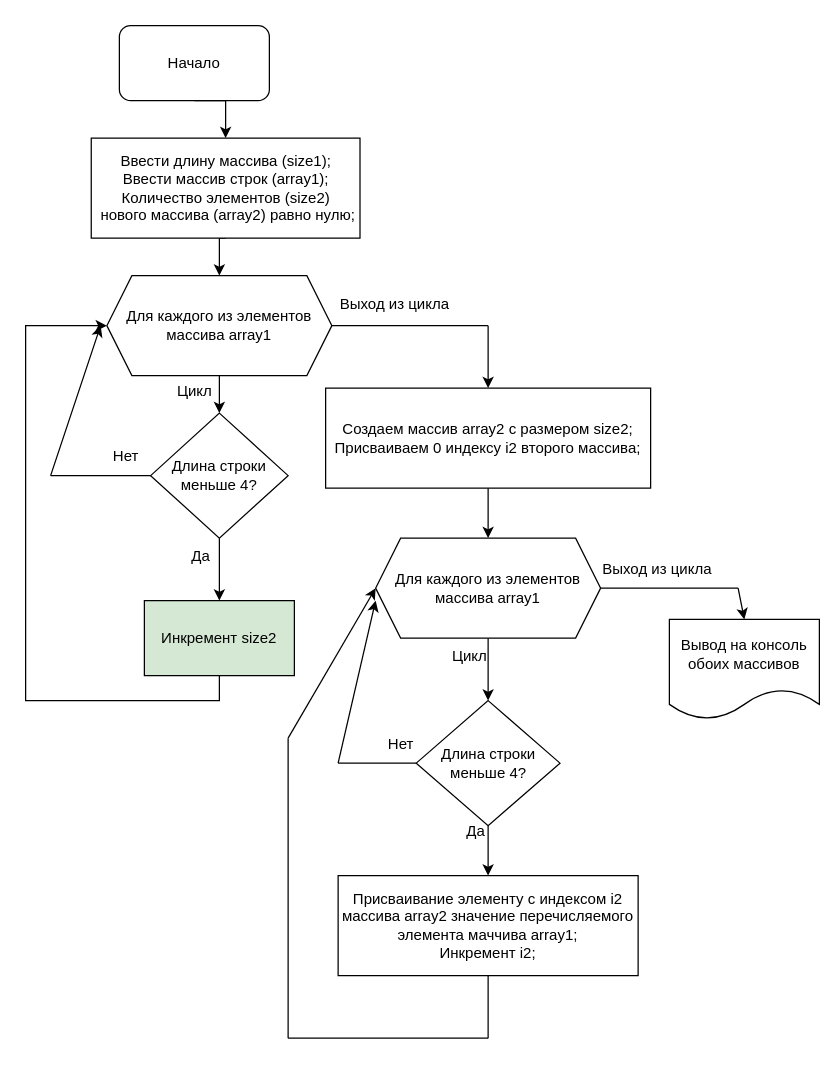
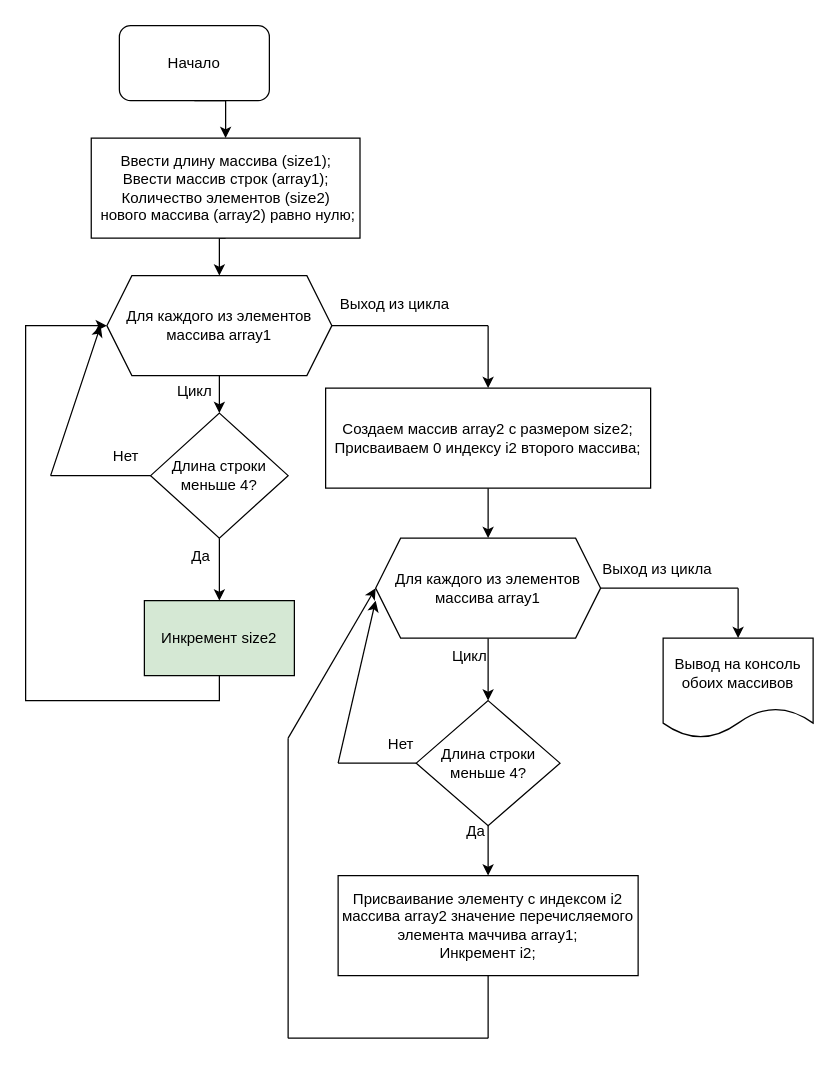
  <mxCell id="0" />
  <mxCell id="1" parent="0" />
  <mxCell id="2" style="edgeStyle=orthogonalEdgeStyle;rounded=0;orthogonalLoop=1;jettySize=auto;html=1;exitX=0.5;exitY=1;exitDx=0;exitDy=0;entryX=0.5;entryY=0;entryDx=0;entryDy=0;" edge="1" parent="1" source="3" target="5"><mxGeometry relative="1" as="geometry" /></mxCell>
  <mxCell id="3" value="Начало" style="rounded=1;whiteSpace=wrap;html=1;" vertex="1" parent="1"><mxGeometry x="95" y="20" width="120" height="60" as="geometry" /></mxCell>
  <mxCell id="4" style="edgeStyle=orthogonalEdgeStyle;rounded=0;orthogonalLoop=1;jettySize=auto;html=1;exitX=0.5;exitY=1;exitDx=0;exitDy=0;entryX=0.5;entryY=0;entryDx=0;entryDy=0;" edge="1" parent="1" source="5" target="7"><mxGeometry relative="1" as="geometry" /></mxCell>
  <mxCell id="5" value="Ввести длину массива (size1);&lt;br&gt;Ввести массив строк (array1);&lt;br&gt;Количество элементов (size2)&lt;br&gt;&amp;nbsp;нового массива (array2) равно нулю;" style="rounded=0;whiteSpace=wrap;html=1;" vertex="1" parent="1"><mxGeometry x="72.5" y="110" width="215" height="80" as="geometry" /></mxCell>
  <mxCell id="6" style="edgeStyle=orthogonalEdgeStyle;rounded=0;orthogonalLoop=1;jettySize=auto;html=1;exitX=0.5;exitY=1;exitDx=0;exitDy=0;entryX=0.5;entryY=0;entryDx=0;entryDy=0;" edge="1" parent="1" source="7" target="9"><mxGeometry relative="1" as="geometry" /></mxCell>
  <mxCell id="7" value="Для каждого из элементов массива array1" style="shape=hexagon;perimeter=hexagonPerimeter2;whiteSpace=wrap;html=1;fixedSize=1;" vertex="1" parent="1"><mxGeometry x="85" y="220" width="180" height="80" as="geometry" /></mxCell>
  <mxCell id="8" style="edgeStyle=orthogonalEdgeStyle;rounded=0;orthogonalLoop=1;jettySize=auto;html=1;exitX=0.5;exitY=1;exitDx=0;exitDy=0;entryX=0.5;entryY=0;entryDx=0;entryDy=0;" edge="1" parent="1" source="9" target="11"><mxGeometry relative="1" as="geometry" /></mxCell>
  <mxCell id="9" value="Длина строки меньше 4?" style="rhombus;whiteSpace=wrap;html=1;" vertex="1" parent="1"><mxGeometry x="120" y="330" width="110" height="100" as="geometry" /></mxCell>
  <mxCell id="10" style="edgeStyle=orthogonalEdgeStyle;rounded=0;orthogonalLoop=1;jettySize=auto;html=1;exitX=0.5;exitY=1;exitDx=0;exitDy=0;entryX=0;entryY=0.5;entryDx=0;entryDy=0;" edge="1" parent="1" source="11" target="7"><mxGeometry relative="1" as="geometry"><Array as="points"><mxPoint x="175" y="560" /><mxPoint x="20" y="560" /><mxPoint x="20" y="260" /></Array></mxGeometry></mxCell>
  <mxCell id="11" value="Инкремент size2" style="rounded=0;whiteSpace=wrap;html=1;fillColor=#d5e8d4;" vertex="1" parent="1"><mxGeometry x="115" y="480" width="120" height="60" as="geometry" /></mxCell>
  <mxCell id="12" value="" style="endArrow=none;html=1;rounded=0;entryX=0;entryY=0.5;entryDx=0;entryDy=0;" edge="1" parent="1" target="9"><mxGeometry width="50" height="50" relative="1" as="geometry"><mxPoint x="40" y="380" as="sourcePoint" /><mxPoint x="100" y="380" as="targetPoint" /></mxGeometry></mxCell>
  <mxCell id="13" value="" style="endArrow=classic;html=1;rounded=0;" edge="1" parent="1"><mxGeometry width="50" height="50" relative="1" as="geometry"><mxPoint x="40" y="380" as="sourcePoint" /><mxPoint x="80" y="260" as="targetPoint" /></mxGeometry></mxCell>
  <mxCell id="14" style="edgeStyle=none;rounded=0;orthogonalLoop=1;jettySize=auto;html=1;exitX=0.5;exitY=1;exitDx=0;exitDy=0;entryX=0.5;entryY=0;entryDx=0;entryDy=0;" edge="1" parent="1" source="15" target="21"><mxGeometry relative="1" as="geometry" /></mxCell>
  <mxCell id="15" value="Для каждого из элементов массива array1" style="shape=hexagon;perimeter=hexagonPerimeter2;whiteSpace=wrap;html=1;fixedSize=1;" vertex="1" parent="1"><mxGeometry x="300" y="430" width="180" height="80" as="geometry" /></mxCell>
  <mxCell id="16" style="edgeStyle=none;rounded=0;orthogonalLoop=1;jettySize=auto;html=1;exitX=0.5;exitY=1;exitDx=0;exitDy=0;entryX=0.5;entryY=0;entryDx=0;entryDy=0;" edge="1" parent="1" source="17" target="15"><mxGeometry relative="1" as="geometry" /></mxCell>
  <mxCell id="17" value="Создаем массив array2 с размером size2;&lt;br&gt;Присваиваем 0 индексу i2 второго массива;" style="rounded=0;whiteSpace=wrap;html=1;" vertex="1" parent="1"><mxGeometry x="260" y="310" width="260" height="80" as="geometry" /></mxCell>
  <mxCell id="18" value="" style="endArrow=none;html=1;rounded=0;" edge="1" parent="1"><mxGeometry width="50" height="50" relative="1" as="geometry"><mxPoint x="265" y="260" as="sourcePoint" /><mxPoint x="390" y="260" as="targetPoint" /></mxGeometry></mxCell>
  <mxCell id="19" value="" style="endArrow=classic;html=1;rounded=0;entryX=0.5;entryY=0;entryDx=0;entryDy=0;" edge="1" parent="1" target="17"><mxGeometry width="50" height="50" relative="1" as="geometry"><mxPoint x="390" y="260" as="sourcePoint" /><mxPoint x="440" y="210" as="targetPoint" /></mxGeometry></mxCell>
  <mxCell id="20" style="edgeStyle=none;rounded=0;orthogonalLoop=1;jettySize=auto;html=1;exitX=0.5;exitY=1;exitDx=0;exitDy=0;entryX=0.5;entryY=0;entryDx=0;entryDy=0;" edge="1" parent="1" source="21" target="27"><mxGeometry relative="1" as="geometry" /></mxCell>
  <mxCell id="21" value="Длина строки меньше 4?" style="rhombus;whiteSpace=wrap;html=1;" vertex="1" parent="1"><mxGeometry x="332.5" y="560" width="115" height="100" as="geometry" /></mxCell>
  <mxCell id="22" value="Да" style="text;html=1;align=center;verticalAlign=middle;resizable=0;points=[];autosize=1;strokeColor=none;fillColor=none;" vertex="1" parent="1"><mxGeometry x="140" y="430" width="40" height="30" as="geometry" /></mxCell>
  <mxCell id="23" value="Нет" style="text;html=1;align=center;verticalAlign=middle;resizable=0;points=[];autosize=1;strokeColor=none;fillColor=none;" vertex="1" parent="1"><mxGeometry x="80" y="350" width="40" height="30" as="geometry" /></mxCell>
  <mxCell id="24" value="Цикл" style="text;html=1;align=center;verticalAlign=middle;resizable=0;points=[];autosize=1;strokeColor=none;fillColor=none;" vertex="1" parent="1"><mxGeometry x="130" y="298" width="50" height="30" as="geometry" /></mxCell>
  <mxCell id="25" value="Выход из цикла" style="text;html=1;align=center;verticalAlign=middle;resizable=0;points=[];autosize=1;strokeColor=none;fillColor=none;" vertex="1" parent="1"><mxGeometry x="260" y="228" width="110" height="30" as="geometry" /></mxCell>
  <mxCell id="26" value="Цикл" style="text;html=1;align=center;verticalAlign=middle;resizable=0;points=[];autosize=1;strokeColor=none;fillColor=none;" vertex="1" parent="1"><mxGeometry x="350" y="510" width="50" height="30" as="geometry" /></mxCell>
  <mxCell id="27" value="Присваивание элементу с индексом i2 массива array2 значение перечисляемого элемента маччива array1;&lt;br&gt;Инкремент i2;" style="rounded=0;whiteSpace=wrap;html=1;" vertex="1" parent="1"><mxGeometry x="270" y="700" width="240" height="80" as="geometry" /></mxCell>
  <mxCell id="28" value="Да" style="text;html=1;align=center;verticalAlign=middle;resizable=0;points=[];autosize=1;strokeColor=none;fillColor=none;" vertex="1" parent="1"><mxGeometry x="360" y="650" width="40" height="30" as="geometry" /></mxCell>
  <mxCell id="29" value="" style="endArrow=none;html=1;rounded=0;" edge="1" parent="1"><mxGeometry width="50" height="50" relative="1" as="geometry"><mxPoint x="390" y="830" as="sourcePoint" /><mxPoint x="390" y="780" as="targetPoint" /></mxGeometry></mxCell>
  <mxCell id="30" value="" style="endArrow=none;html=1;rounded=0;" edge="1" parent="1"><mxGeometry width="50" height="50" relative="1" as="geometry"><mxPoint x="230" y="830" as="sourcePoint" /><mxPoint x="390" y="830" as="targetPoint" /></mxGeometry></mxCell>
  <mxCell id="31" value="" style="endArrow=none;html=1;rounded=0;" edge="1" parent="1"><mxGeometry width="50" height="50" relative="1" as="geometry"><mxPoint x="230" y="590" as="sourcePoint" /><mxPoint x="230" y="830" as="targetPoint" /></mxGeometry></mxCell>
  <mxCell id="32" value="" style="endArrow=classic;html=1;rounded=0;entryX=0;entryY=0.5;entryDx=0;entryDy=0;" edge="1" parent="1" target="15"><mxGeometry width="50" height="50" relative="1" as="geometry"><mxPoint x="230" y="590" as="sourcePoint" /><mxPoint x="280" y="540" as="targetPoint" /></mxGeometry></mxCell>
  <mxCell id="33" value="" style="endArrow=none;html=1;rounded=0;" edge="1" parent="1"><mxGeometry width="50" height="50" relative="1" as="geometry"><mxPoint x="270" y="610" as="sourcePoint" /><mxPoint x="332.5" y="610" as="targetPoint" /></mxGeometry></mxCell>
  <mxCell id="34" value="" style="endArrow=classic;html=1;rounded=0;" edge="1" parent="1"><mxGeometry width="50" height="50" relative="1" as="geometry"><mxPoint x="270" y="610" as="sourcePoint" /><mxPoint x="300" y="480" as="targetPoint" /></mxGeometry></mxCell>
  <mxCell id="35" value="Нет" style="text;html=1;align=center;verticalAlign=middle;resizable=0;points=[];autosize=1;strokeColor=none;fillColor=none;" vertex="1" parent="1"><mxGeometry x="300" y="580" width="40" height="30" as="geometry" /></mxCell>
  <mxCell id="36" value="Выход из цикла" style="text;html=1;align=center;verticalAlign=middle;resizable=0;points=[];autosize=1;strokeColor=none;fillColor=none;" vertex="1" parent="1"><mxGeometry x="470" y="440" width="110" height="30" as="geometry" /></mxCell>
- <mxCell id="37" value="Вывод на консоль обоих массивов" style="shape=document;whiteSpace=wrap;html=1;boundedLbl=1;" vertex="1" parent="1"><mxGeometry x="535" y="495" width="120" height="80" as="geometry" /></mxCell>
+ <mxCell id="37" value="Вывод на консоль обоих массивов" style="shape=document;whiteSpace=wrap;html=1;boundedLbl=1;" vertex="1" parent="1"><mxGeometry x="530" y="510" width="120" height="80" as="geometry" /></mxCell>
  <mxCell id="38" value="" style="endArrow=none;html=1;rounded=0;" edge="1" parent="1" source="15"><mxGeometry width="50" height="50" relative="1" as="geometry"><mxPoint x="480" y="520" as="sourcePoint" /><mxPoint x="590" y="470" as="targetPoint" /></mxGeometry></mxCell>
  <mxCell id="39" value="" style="endArrow=classic;html=1;rounded=0;entryX=0.5;entryY=0;entryDx=0;entryDy=0;" edge="1" parent="1" target="37"><mxGeometry width="50" height="50" relative="1" as="geometry"><mxPoint x="590" y="470" as="sourcePoint" /><mxPoint x="640" y="420" as="targetPoint" /></mxGeometry></mxCell>
